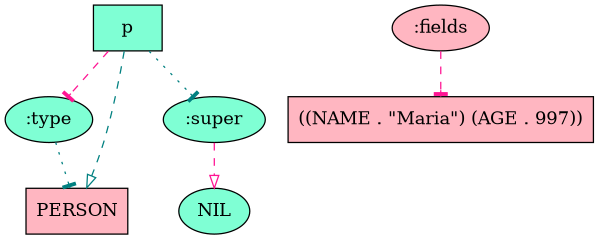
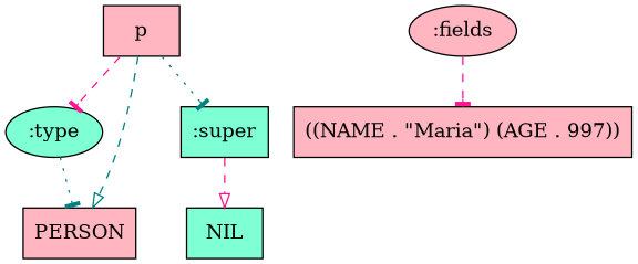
  digraph {
    node [fillcolor=lightpink shape=box style=filled]
    edge [arrowhead=tee color=deeppink style=dashed]
-   p [fillcolor=aquamarine]
+   p
    n2 [fillcolor=aquamarine label=":type" shape=""]
-   n3 [fillcolor=aquamarine label=":super" shape=""]
+   n3 [fillcolor=aquamarine label=":super"]
    n4 [label=PERSON]
    n5 [label=":fields" shape=""]
    n6 [label="((NAME . \"Maria\") (AGE . 997))"]
-   n7 [fillcolor=aquamarine label=NIL shape=ellipse]
+   n7 [fillcolor=aquamarine label=NIL]
    p -> n2
    p -> n3 [color=teal style=dotted]
    p -> n4 [arrowhead=onormal color=teal]
    n2 -> n4 [color=teal style=dotted]
    n3 -> n7 [arrowhead=onormal]
    n5 -> n6
  }
